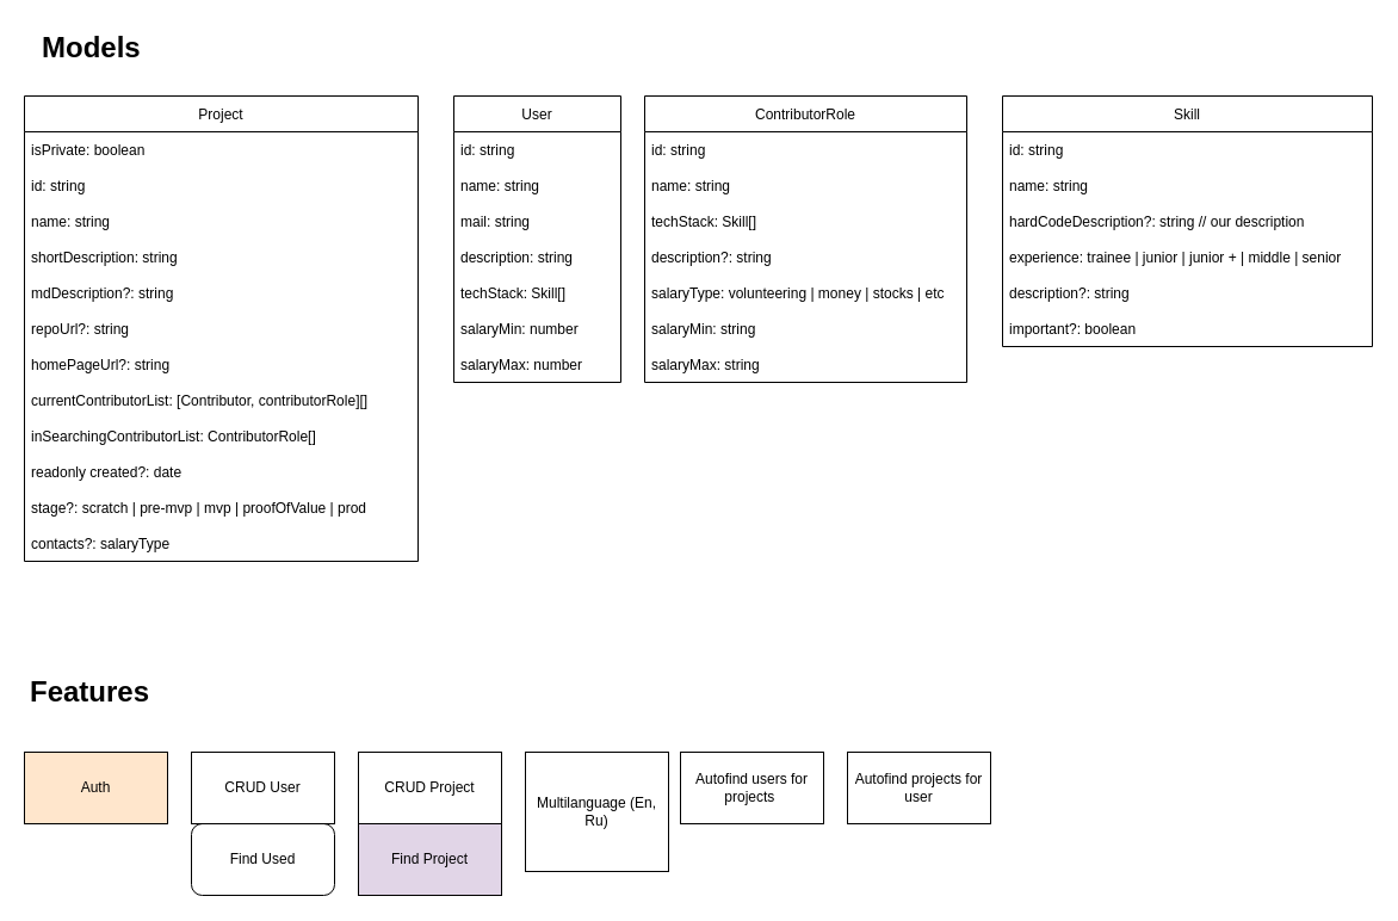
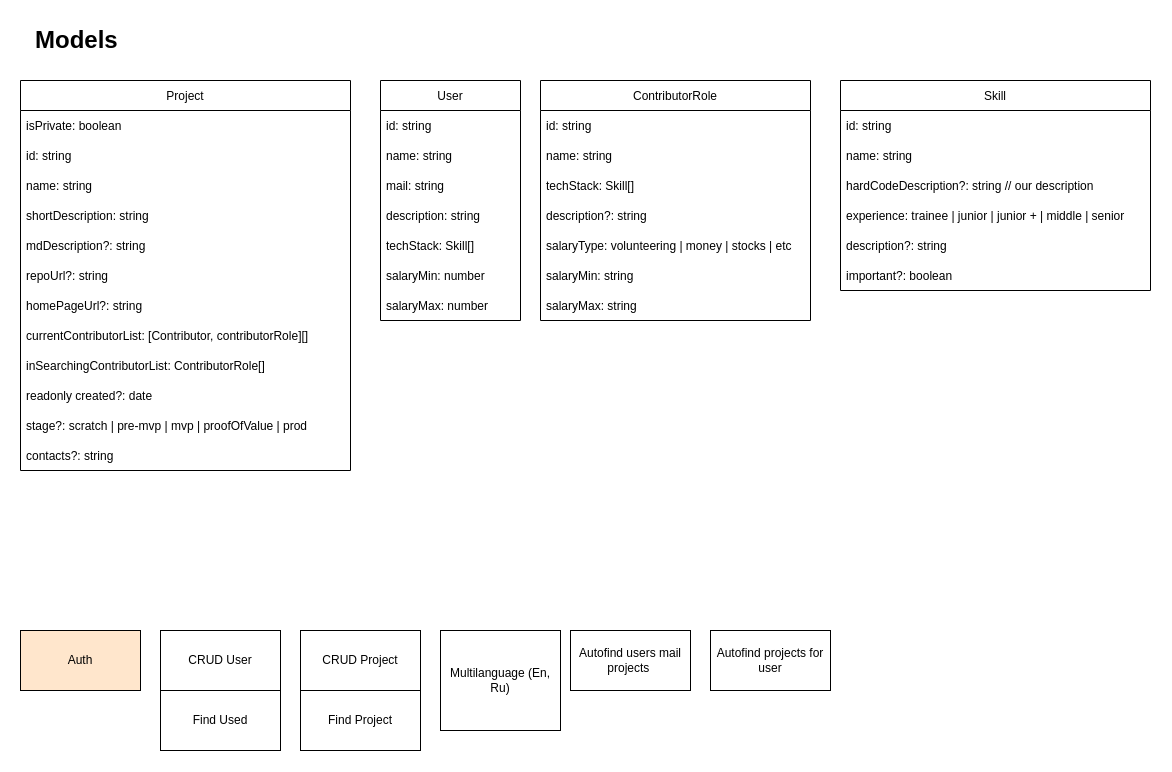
  <mxCell id="0" />
  <mxCell id="1" parent="0" />
  <mxCell id="2" value="User" style="swimlane;fontStyle=0;childLayout=stackLayout;horizontal=1;startSize=30;horizontalStack=0;resizeParent=1;resizeParentMax=0;resizeLast=0;collapsible=1;marginBottom=0;" parent="1" vertex="1"><mxGeometry x="380" y="80" width="140" height="240" as="geometry"><mxRectangle x="425" y="60" width="60" height="30" as="alternateBounds" /></mxGeometry></mxCell>
  <mxCell id="3" value="id: string" style="text;strokeColor=none;fillColor=none;align=left;verticalAlign=middle;spacingLeft=4;spacingRight=4;overflow=hidden;points=[[0,0.5],[1,0.5]];portConstraint=eastwest;rotatable=0;" parent="2" vertex="1"><mxGeometry y="30" width="140" height="30" as="geometry" /></mxCell>
  <mxCell id="4" value="name: string" style="text;strokeColor=none;fillColor=none;align=left;verticalAlign=middle;spacingLeft=4;spacingRight=4;overflow=hidden;points=[[0,0.5],[1,0.5]];portConstraint=eastwest;rotatable=0;" parent="2" vertex="1"><mxGeometry y="60" width="140" height="30" as="geometry" /></mxCell>
  <mxCell id="5" value="mail: string" style="text;strokeColor=none;fillColor=none;align=left;verticalAlign=middle;spacingLeft=4;spacingRight=4;overflow=hidden;points=[[0,0.5],[1,0.5]];portConstraint=eastwest;rotatable=0;" parent="2" vertex="1"><mxGeometry y="90" width="140" height="30" as="geometry" /></mxCell>
  <mxCell id="6" value="description: string" style="text;strokeColor=none;fillColor=none;align=left;verticalAlign=middle;spacingLeft=4;spacingRight=4;overflow=hidden;points=[[0,0.5],[1,0.5]];portConstraint=eastwest;rotatable=0;" parent="2" vertex="1"><mxGeometry y="120" width="140" height="30" as="geometry" /></mxCell>
  <mxCell id="7" value="techStack: Skill[]" style="text;strokeColor=none;fillColor=none;align=left;verticalAlign=middle;spacingLeft=4;spacingRight=4;overflow=hidden;points=[[0,0.5],[1,0.5]];portConstraint=eastwest;rotatable=0;" parent="2" vertex="1"><mxGeometry y="150" width="140" height="30" as="geometry" /></mxCell>
  <mxCell id="8" value="salaryMin: number" style="text;strokeColor=none;fillColor=none;align=left;verticalAlign=middle;spacingLeft=4;spacingRight=4;overflow=hidden;points=[[0,0.5],[1,0.5]];portConstraint=eastwest;rotatable=0;" parent="2" vertex="1"><mxGeometry y="180" width="140" height="30" as="geometry" /></mxCell>
  <mxCell id="9" value="salaryMax: number" style="text;strokeColor=none;fillColor=none;align=left;verticalAlign=middle;spacingLeft=4;spacingRight=4;overflow=hidden;points=[[0,0.5],[1,0.5]];portConstraint=eastwest;rotatable=0;" parent="2" vertex="1"><mxGeometry y="210" width="140" height="30" as="geometry" /></mxCell>
  <mxCell id="10" value="Project" style="swimlane;fontStyle=0;childLayout=stackLayout;horizontal=1;startSize=30;horizontalStack=0;resizeParent=1;resizeParentMax=0;resizeLast=0;collapsible=1;marginBottom=0;" parent="1" vertex="1"><mxGeometry x="20" y="80" width="330" height="390" as="geometry" /></mxCell>
  <mxCell id="11" value="isPrivate: boolean" style="text;strokeColor=none;fillColor=none;align=left;verticalAlign=middle;spacingLeft=4;spacingRight=4;overflow=hidden;points=[[0,0.5],[1,0.5]];portConstraint=eastwest;rotatable=0;" parent="10" vertex="1"><mxGeometry y="30" width="330" height="30" as="geometry" /></mxCell>
  <mxCell id="12" value="id: string" style="text;strokeColor=none;fillColor=none;align=left;verticalAlign=middle;spacingLeft=4;spacingRight=4;overflow=hidden;points=[[0,0.5],[1,0.5]];portConstraint=eastwest;rotatable=0;" parent="10" vertex="1"><mxGeometry y="60" width="330" height="30" as="geometry" /></mxCell>
  <mxCell id="13" value="name: string" style="text;strokeColor=none;fillColor=none;align=left;verticalAlign=middle;spacingLeft=4;spacingRight=4;overflow=hidden;points=[[0,0.5],[1,0.5]];portConstraint=eastwest;rotatable=0;" parent="10" vertex="1"><mxGeometry y="90" width="330" height="30" as="geometry" /></mxCell>
  <mxCell id="14" value="shortDescription: string" style="text;strokeColor=none;fillColor=none;align=left;verticalAlign=middle;spacingLeft=4;spacingRight=4;overflow=hidden;points=[[0,0.5],[1,0.5]];portConstraint=eastwest;rotatable=0;" parent="10" vertex="1"><mxGeometry y="120" width="330" height="30" as="geometry" /></mxCell>
  <mxCell id="15" value="mdDescription?: string" style="text;strokeColor=none;fillColor=none;align=left;verticalAlign=middle;spacingLeft=4;spacingRight=4;overflow=hidden;points=[[0,0.5],[1,0.5]];portConstraint=eastwest;rotatable=0;" parent="10" vertex="1"><mxGeometry y="150" width="330" height="30" as="geometry" /></mxCell>
  <mxCell id="16" value="repoUrl?: string" style="text;strokeColor=none;fillColor=none;align=left;verticalAlign=middle;spacingLeft=4;spacingRight=4;overflow=hidden;points=[[0,0.5],[1,0.5]];portConstraint=eastwest;rotatable=0;" parent="10" vertex="1"><mxGeometry y="180" width="330" height="30" as="geometry" /></mxCell>
  <mxCell id="17" value="homePageUrl?: string" style="text;strokeColor=none;fillColor=none;align=left;verticalAlign=middle;spacingLeft=4;spacingRight=4;overflow=hidden;points=[[0,0.5],[1,0.5]];portConstraint=eastwest;rotatable=0;" parent="10" vertex="1"><mxGeometry y="210" width="330" height="30" as="geometry" /></mxCell>
  <mxCell id="18" value="currentContributorList: [Contributor, contributorRole][]" style="text;strokeColor=none;fillColor=none;align=left;verticalAlign=middle;spacingLeft=4;spacingRight=4;overflow=hidden;points=[[0,0.5],[1,0.5]];portConstraint=eastwest;rotatable=0;" parent="10" vertex="1"><mxGeometry y="240" width="330" height="30" as="geometry" /></mxCell>
  <mxCell id="19" value="inSearchingContributorList: ContributorRole[]" style="text;strokeColor=none;fillColor=none;align=left;verticalAlign=middle;spacingLeft=4;spacingRight=4;overflow=hidden;points=[[0,0.5],[1,0.5]];portConstraint=eastwest;rotatable=0;" parent="10" vertex="1"><mxGeometry y="270" width="330" height="30" as="geometry" /></mxCell>
  <mxCell id="20" value="readonly created?: date" style="text;strokeColor=none;fillColor=none;align=left;verticalAlign=middle;spacingLeft=4;spacingRight=4;overflow=hidden;points=[[0,0.5],[1,0.5]];portConstraint=eastwest;rotatable=0;" parent="10" vertex="1"><mxGeometry y="300" width="330" height="30" as="geometry" /></mxCell>
  <mxCell id="21" value="stage?: scratch | pre-mvp | mvp | proofOfValue | prod" style="text;strokeColor=none;fillColor=none;align=left;verticalAlign=middle;spacingLeft=4;spacingRight=4;overflow=hidden;points=[[0,0.5],[1,0.5]];portConstraint=eastwest;rotatable=0;" parent="10" vertex="1"><mxGeometry y="330" width="330" height="30" as="geometry" /></mxCell>
- <mxCell id="22" value="contacts?: salaryType" style="text;strokeColor=none;fillColor=none;align=left;verticalAlign=middle;spacingLeft=4;spacingRight=4;overflow=hidden;points=[[0,0.5],[1,0.5]];portConstraint=eastwest;rotatable=0;" parent="10" vertex="1"><mxGeometry y="360" width="330" height="30" as="geometry" /></mxCell>
+ <mxCell id="22" value="contacts?: string" style="text;strokeColor=none;fillColor=none;align=left;verticalAlign=middle;spacingLeft=4;spacingRight=4;overflow=hidden;points=[[0,0.5],[1,0.5]];portConstraint=eastwest;rotatable=0;" parent="10" vertex="1"><mxGeometry y="360" width="330" height="30" as="geometry" /></mxCell>
  <mxCell id="23" value="ContributorRole" style="swimlane;fontStyle=0;childLayout=stackLayout;horizontal=1;startSize=30;horizontalStack=0;resizeParent=1;resizeParentMax=0;resizeLast=0;collapsible=1;marginBottom=0;" parent="1" vertex="1"><mxGeometry x="540" y="80" width="270" height="240" as="geometry"><mxRectangle x="425" y="60" width="60" height="30" as="alternateBounds" /></mxGeometry></mxCell>
  <mxCell id="24" value="id: string" style="text;strokeColor=none;fillColor=none;align=left;verticalAlign=middle;spacingLeft=4;spacingRight=4;overflow=hidden;points=[[0,0.5],[1,0.5]];portConstraint=eastwest;rotatable=0;" parent="23" vertex="1"><mxGeometry y="30" width="270" height="30" as="geometry" /></mxCell>
  <mxCell id="25" value="name: string" style="text;strokeColor=none;fillColor=none;align=left;verticalAlign=middle;spacingLeft=4;spacingRight=4;overflow=hidden;points=[[0,0.5],[1,0.5]];portConstraint=eastwest;rotatable=0;" parent="23" vertex="1"><mxGeometry y="60" width="270" height="30" as="geometry" /></mxCell>
  <mxCell id="26" value="techStack: Skill[]" style="text;strokeColor=none;fillColor=none;align=left;verticalAlign=middle;spacingLeft=4;spacingRight=4;overflow=hidden;points=[[0,0.5],[1,0.5]];portConstraint=eastwest;rotatable=0;" parent="23" vertex="1"><mxGeometry y="90" width="270" height="30" as="geometry" /></mxCell>
  <mxCell id="27" value="description?: string" style="text;strokeColor=none;fillColor=none;align=left;verticalAlign=middle;spacingLeft=4;spacingRight=4;overflow=hidden;points=[[0,0.5],[1,0.5]];portConstraint=eastwest;rotatable=0;" parent="23" vertex="1"><mxGeometry y="120" width="270" height="30" as="geometry" /></mxCell>
  <mxCell id="28" value="salaryType: volunteering | money | stocks | etc" style="text;strokeColor=none;fillColor=none;align=left;verticalAlign=middle;spacingLeft=4;spacingRight=4;overflow=hidden;points=[[0,0.5],[1,0.5]];portConstraint=eastwest;rotatable=0;" parent="23" vertex="1"><mxGeometry y="150" width="270" height="30" as="geometry" /></mxCell>
  <mxCell id="29" value="salaryMin: string" style="text;strokeColor=none;fillColor=none;align=left;verticalAlign=middle;spacingLeft=4;spacingRight=4;overflow=hidden;points=[[0,0.5],[1,0.5]];portConstraint=eastwest;rotatable=0;" parent="23" vertex="1"><mxGeometry y="180" width="270" height="30" as="geometry" /></mxCell>
  <mxCell id="30" value="salaryMax: string" style="text;strokeColor=none;fillColor=none;align=left;verticalAlign=middle;spacingLeft=4;spacingRight=4;overflow=hidden;points=[[0,0.5],[1,0.5]];portConstraint=eastwest;rotatable=0;" parent="23" vertex="1"><mxGeometry y="210" width="270" height="30" as="geometry" /></mxCell>
  <mxCell id="31" value="Skill" style="swimlane;fontStyle=0;childLayout=stackLayout;horizontal=1;startSize=30;horizontalStack=0;resizeParent=1;resizeParentMax=0;resizeLast=0;collapsible=1;marginBottom=0;" parent="1" vertex="1"><mxGeometry x="840" y="80" width="310" height="210" as="geometry"><mxRectangle x="425" y="60" width="60" height="30" as="alternateBounds" /></mxGeometry></mxCell>
  <mxCell id="32" value="id: string" style="text;strokeColor=none;fillColor=none;align=left;verticalAlign=middle;spacingLeft=4;spacingRight=4;overflow=hidden;points=[[0,0.5],[1,0.5]];portConstraint=eastwest;rotatable=0;" parent="31" vertex="1"><mxGeometry y="30" width="310" height="30" as="geometry" /></mxCell>
  <mxCell id="33" value="name: string" style="text;strokeColor=none;fillColor=none;align=left;verticalAlign=middle;spacingLeft=4;spacingRight=4;overflow=hidden;points=[[0,0.5],[1,0.5]];portConstraint=eastwest;rotatable=0;" parent="31" vertex="1"><mxGeometry y="60" width="310" height="30" as="geometry" /></mxCell>
  <mxCell id="34" value="hardCodeDescription?: string // our description" style="text;strokeColor=none;fillColor=none;align=left;verticalAlign=middle;spacingLeft=4;spacingRight=4;overflow=hidden;points=[[0,0.5],[1,0.5]];portConstraint=eastwest;rotatable=0;" parent="31" vertex="1"><mxGeometry y="90" width="310" height="30" as="geometry" /></mxCell>
  <mxCell id="35" value="experience: trainee | junior | junior + | middle | senior" style="text;strokeColor=none;fillColor=none;align=left;verticalAlign=middle;spacingLeft=4;spacingRight=4;overflow=hidden;points=[[0,0.5],[1,0.5]];portConstraint=eastwest;rotatable=0;" parent="31" vertex="1"><mxGeometry y="120" width="310" height="30" as="geometry" /></mxCell>
  <mxCell id="36" value="description?: string" style="text;strokeColor=none;fillColor=none;align=left;verticalAlign=middle;spacingLeft=4;spacingRight=4;overflow=hidden;points=[[0,0.5],[1,0.5]];portConstraint=eastwest;rotatable=0;" parent="31" vertex="1"><mxGeometry y="150" width="310" height="30" as="geometry" /></mxCell>
  <mxCell id="37" value="important?: boolean" style="text;strokeColor=none;fillColor=none;align=left;verticalAlign=middle;spacingLeft=4;spacingRight=4;overflow=hidden;points=[[0,0.5],[1,0.5]];portConstraint=eastwest;rotatable=0;" parent="31" vertex="1"><mxGeometry y="180" width="310" height="30" as="geometry" /></mxCell>
  <mxCell id="38" value="Multilanguage (En, Ru)" style="rounded=0;whiteSpace=wrap;html=1;" parent="1" vertex="1"><mxGeometry x="440" y="630" width="120" height="100" as="geometry" /></mxCell>
- <mxCell id="39" value="Find Used" style="whiteSpace=wrap;html=1;rounded=1;" parent="1" vertex="1"><mxGeometry x="160" y="690" width="120" height="60" as="geometry" /></mxCell>
+ <mxCell id="39" value="Find Used" style="rounded=0;whiteSpace=wrap;html=1;" parent="1" vertex="1"><mxGeometry x="160" y="690" width="120" height="60" as="geometry" /></mxCell>
  <mxCell id="40" value="Auth" style="rounded=0;whiteSpace=wrap;html=1;fillColor=#ffe6cc;" parent="1" vertex="1"><mxGeometry x="20" y="630" width="120" height="60" as="geometry" /></mxCell>
  <mxCell id="41" value="CRUD User" style="rounded=0;whiteSpace=wrap;html=1;" parent="1" vertex="1"><mxGeometry x="160" y="630" width="120" height="60" as="geometry" /></mxCell>
  <mxCell id="42" value="CRUD Project" style="rounded=0;whiteSpace=wrap;html=1;" parent="1" vertex="1"><mxGeometry x="300" y="630" width="120" height="60" as="geometry" /></mxCell>
- <mxCell id="43" value="Find Project" style="rounded=0;whiteSpace=wrap;html=1;fillColor=#e1d5e7;" parent="1" vertex="1"><mxGeometry x="300" y="690" width="120" height="60" as="geometry" /></mxCell>
- <mxCell id="44" value="&lt;h1&gt;Features&lt;/h1&gt;" style="text;html=1;strokeColor=none;fillColor=none;spacing=5;spacingTop=-20;whiteSpace=wrap;overflow=hidden;rounded=0;" parent="1" vertex="1"><mxGeometry x="20" y="560" width="190" height="40" as="geometry" /></mxCell>
+ <mxCell id="43" value="Find Project" style="rounded=0;whiteSpace=wrap;html=1;" parent="1" vertex="1"><mxGeometry x="300" y="690" width="120" height="60" as="geometry" /></mxCell>
  <mxCell id="45" value="&lt;h1&gt;Models&lt;/h1&gt;" style="text;html=1;strokeColor=none;fillColor=none;spacing=5;spacingTop=-20;whiteSpace=wrap;overflow=hidden;rounded=0;" parent="1" vertex="1"><mxGeometry x="30" y="20" width="190" height="40" as="geometry" /></mxCell>
- <mxCell id="46" value="Autofind users for projects&amp;nbsp;" style="rounded=0;whiteSpace=wrap;html=1;" parent="1" vertex="1"><mxGeometry x="570" y="630" width="120" height="60" as="geometry" /></mxCell>
+ <mxCell id="46" value="Autofind users mail projects&amp;nbsp;" style="rounded=0;whiteSpace=wrap;html=1;" parent="1" vertex="1"><mxGeometry x="570" y="630" width="120" height="60" as="geometry" /></mxCell>
  <mxCell id="47" value="Autofind projects for user" style="rounded=0;whiteSpace=wrap;html=1;" parent="1" vertex="1"><mxGeometry x="710" y="630" width="120" height="60" as="geometry" /></mxCell>
